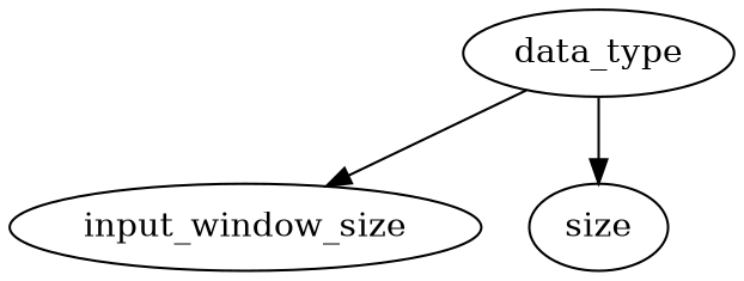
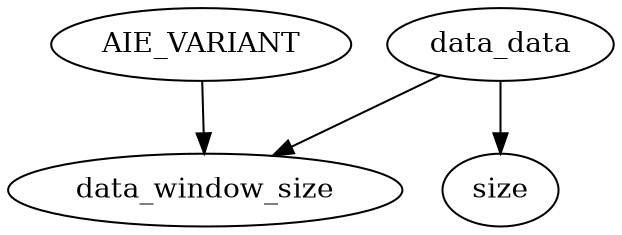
  digraph {
-   input_window_size
-   data_type
+   AIE_VARIANT
+   input_window_size [label=data_window_size]
+   data_type [label=data_data]
    n4 [label=size]
+   AIE_VARIANT -> input_window_size
    data_type -> input_window_size
    data_type -> n4
  }
